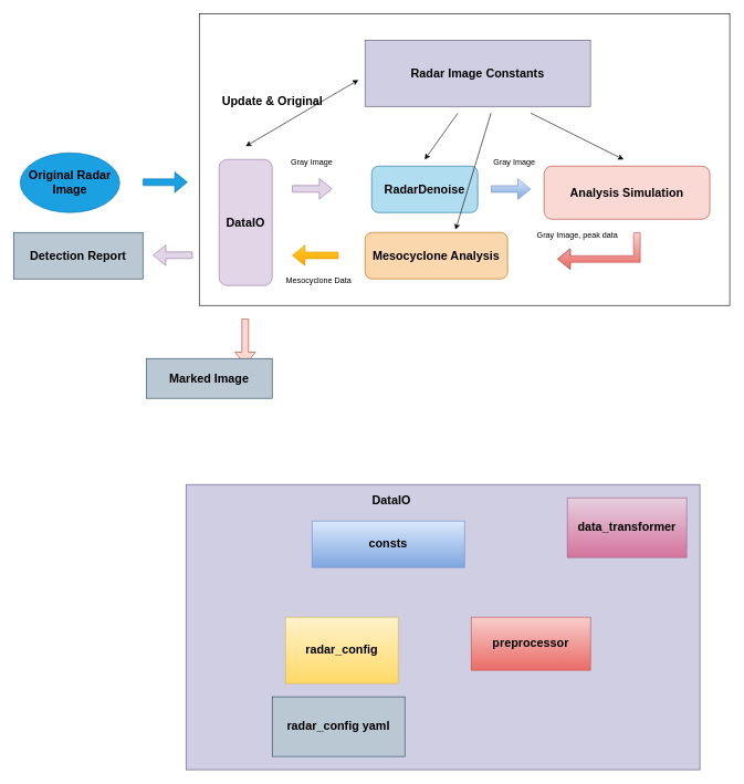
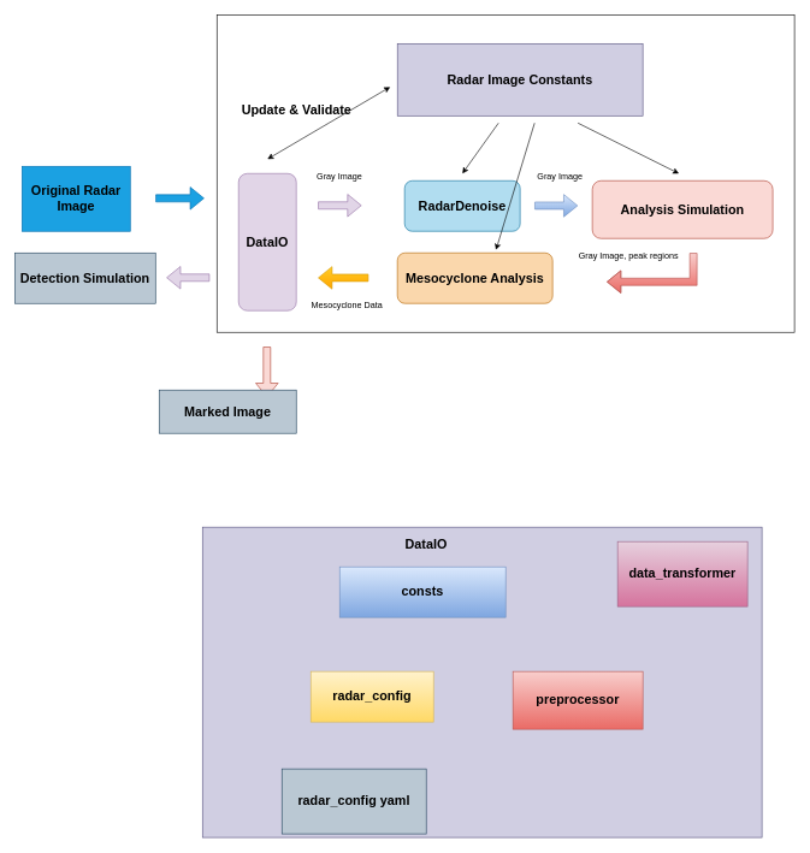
  <mxCell id="0" />
  <mxCell id="1" parent="0" />
  <mxCell id="2" value="" style="rounded=0;whiteSpace=wrap;html=1;" parent="1" vertex="1"><mxGeometry x="300" y="20" width="800" height="440" as="geometry" /></mxCell>
  <mxCell id="3" value="&lt;b&gt;&lt;font style=&quot;font-size: 18px; color: rgb(0, 0, 0);&quot;&gt;RadarDenoise&lt;/font&gt;&lt;/b&gt;" style="rounded=1;whiteSpace=wrap;html=1;fillColor=#b1ddf0;strokeColor=#10739e;" parent="1" vertex="1"><mxGeometry x="560" y="250" width="160" height="70" as="geometry" /></mxCell>
- <mxCell id="4" value="&lt;b&gt;&lt;font style=&quot;font-size: 18px; color: rgb(0, 0, 0);&quot;&gt;Original Radar Image&lt;/font&gt;&lt;/b&gt;" style="ellipse;whiteSpace=wrap;html=1;fillColor=#1ba1e2;strokeColor=#006EAF;fontColor=#ffffff;" parent="1" vertex="1"><mxGeometry x="30" y="230" width="150" height="90" as="geometry" /></mxCell>
+ <mxCell id="4" value="&lt;b&gt;&lt;font style=&quot;font-size: 18px; color: rgb(0, 0, 0);&quot;&gt;Original Radar Image&lt;/font&gt;&lt;/b&gt;" style="rounded=0;whiteSpace=wrap;html=1;fillColor=#1ba1e2;strokeColor=#006EAF;fontColor=#ffffff;" parent="1" vertex="1"><mxGeometry x="30" y="230" width="150" height="90" as="geometry" /></mxCell>
  <mxCell id="5" value="&lt;font style=&quot;font-size: 18px; color: rgb(0, 0, 0);&quot;&gt;&lt;b&gt;Analysis Simulation&lt;/b&gt;&lt;/font&gt;" style="rounded=1;whiteSpace=wrap;html=1;fillColor=#fad9d5;strokeColor=#ae4132;" parent="1" vertex="1"><mxGeometry x="820" y="250" width="250" height="80" as="geometry" /></mxCell>
  <mxCell id="6" value="&lt;b&gt;&lt;font style=&quot;font-size: 18px; color: rgb(0, 0, 0);&quot;&gt;Mesocyclone Analysis&lt;/font&gt;&lt;/b&gt;" style="rounded=1;whiteSpace=wrap;html=1;fillColor=#fad7ac;strokeColor=#b46504;" parent="1" vertex="1"><mxGeometry x="550" y="350" width="215" height="70" as="geometry" /></mxCell>
- <mxCell id="7" value="&lt;b&gt;&lt;font style=&quot;font-size: 18px; color: rgb(0, 0, 0);&quot;&gt;Detection Report&lt;/font&gt;&lt;/b&gt;" style="rounded=0;whiteSpace=wrap;html=1;fillColor=#bac8d3;strokeColor=#23445d;" parent="1" vertex="1"><mxGeometry x="20" y="350" width="195" height="70" as="geometry" /></mxCell>
+ <mxCell id="7" value="&lt;b&gt;&lt;font style=&quot;font-size: 18px; color: rgb(0, 0, 0);&quot;&gt;Detection Simulation&lt;/font&gt;&lt;/b&gt;" style="rounded=0;whiteSpace=wrap;html=1;fillColor=#bac8d3;strokeColor=#23445d;" parent="1" vertex="1"><mxGeometry x="20" y="350" width="195" height="70" as="geometry" /></mxCell>
  <mxCell id="8" value="" style="shape=flexArrow;endArrow=classic;html=1;rounded=0;fillColor=#e1d5e7;strokeColor=#9673a6;" parent="1" edge="1"><mxGeometry width="50" height="50" relative="1" as="geometry"><mxPoint x="440" y="284.23" as="sourcePoint" /><mxPoint x="500.5" y="284.23" as="targetPoint" /></mxGeometry></mxCell>
  <mxCell id="9" value="" style="shape=flexArrow;endArrow=classic;html=1;rounded=0;fillColor=#dae8fc;gradientColor=#7ea6e0;strokeColor=#6c8ebf;" parent="1" edge="1"><mxGeometry width="50" height="50" relative="1" as="geometry"><mxPoint x="740" y="284.5" as="sourcePoint" /><mxPoint x="800" y="284.5" as="targetPoint" /></mxGeometry></mxCell>
  <mxCell id="10" value="" style="shape=flexArrow;endArrow=classic;html=1;rounded=0;fillColor=#f8cecc;gradientColor=#ea6b66;strokeColor=#b85450;" parent="1" edge="1"><mxGeometry width="50" height="50" relative="1" as="geometry"><mxPoint x="960" y="350" as="sourcePoint" /><mxPoint x="840" y="390" as="targetPoint" /><Array as="points"><mxPoint x="960" y="390" /></Array></mxGeometry></mxCell>
  <mxCell id="11" value="" style="shape=flexArrow;endArrow=classic;html=1;rounded=0;fillColor=#ffcd28;gradientColor=#ffa500;strokeColor=#d79b00;" parent="1" edge="1"><mxGeometry width="50" height="50" relative="1" as="geometry"><mxPoint x="510" y="384.5" as="sourcePoint" /><mxPoint x="440" y="384.5" as="targetPoint" /></mxGeometry></mxCell>
  <mxCell id="12" value="" style="shape=flexArrow;endArrow=classic;html=1;rounded=0;fillColor=#1ba1e2;strokeColor=#006EAF;" parent="1" edge="1"><mxGeometry width="50" height="50" relative="1" as="geometry"><mxPoint x="215" y="274.29" as="sourcePoint" /><mxPoint x="282.5" y="274.29" as="targetPoint" /></mxGeometry></mxCell>
  <mxCell id="13" value="&lt;font style=&quot;font-size: 18px; color: rgb(0, 0, 0);&quot;&gt;&lt;b style=&quot;&quot;&gt;DataIO&lt;/b&gt;&lt;/font&gt;" style="rounded=1;whiteSpace=wrap;html=1;fillColor=#e1d5e7;strokeColor=#9673a6;" parent="1" vertex="1"><mxGeometry x="330" y="240" width="80" height="190" as="geometry" /></mxCell>
  <mxCell id="14" value="" style="shape=flexArrow;endArrow=classic;html=1;rounded=0;fillColor=#e1d5e7;strokeColor=#9673a6;" parent="1" edge="1"><mxGeometry width="50" height="50" relative="1" as="geometry"><mxPoint x="290" y="384.29" as="sourcePoint" /><mxPoint x="230" y="384.29" as="targetPoint" /></mxGeometry></mxCell>
  <mxCell id="15" value="Gray Image" style="text;html=1;align=center;verticalAlign=middle;whiteSpace=wrap;rounded=0;" parent="1" vertex="1"><mxGeometry x="420" y="230" width="100" height="30" as="geometry" /></mxCell>
  <mxCell id="16" value="Gray Image" style="text;html=1;align=center;verticalAlign=middle;resizable=0;points=[];autosize=1;strokeColor=none;fillColor=none;" parent="1" vertex="1"><mxGeometry x="730" y="230" width="90" height="30" as="geometry" /></mxCell>
- <mxCell id="17" value="Gray Image, peak data" style="text;html=1;align=center;verticalAlign=middle;resizable=0;points=[];autosize=1;strokeColor=none;fillColor=none;" parent="1" vertex="1"><mxGeometry x="790" y="340" width="160" height="30" as="geometry" /></mxCell>
+ <mxCell id="17" value="Gray Image, peak regions" style="text;html=1;align=center;verticalAlign=middle;resizable=0;points=[];autosize=1;strokeColor=none;fillColor=none;" parent="1" vertex="1"><mxGeometry x="790" y="340" width="160" height="30" as="geometry" /></mxCell>
  <mxCell id="18" value="Mesocyclone Data" style="text;html=1;align=center;verticalAlign=middle;resizable=0;points=[];autosize=1;strokeColor=none;fillColor=none;" parent="1" vertex="1"><mxGeometry x="420" y="408" width="120" height="30" as="geometry" /></mxCell>
  <mxCell id="19" value="" style="shape=flexArrow;endArrow=classic;html=1;rounded=0;fillColor=#fad9d5;strokeColor=#ae4132;" parent="1" edge="1"><mxGeometry width="50" height="50" relative="1" as="geometry"><mxPoint x="369.29" y="480" as="sourcePoint" /><mxPoint x="369.29" y="550" as="targetPoint" /></mxGeometry></mxCell>
  <mxCell id="20" value="&lt;b&gt;&lt;font style=&quot;font-size: 18px; color: rgb(0, 0, 0);&quot;&gt;Marked Image&lt;/font&gt;&lt;/b&gt;" style="rounded=0;whiteSpace=wrap;html=1;fillColor=#bac8d3;strokeColor=#23445d;" parent="1" vertex="1"><mxGeometry x="220" y="540" width="190" height="60" as="geometry" /></mxCell>
  <mxCell id="21" value="&lt;b&gt;&lt;font style=&quot;font-size: 18px; color: rgb(0, 0, 0);&quot;&gt;Radar Image Constants&lt;/font&gt;&lt;/b&gt;" style="rounded=0;whiteSpace=wrap;html=1;fillColor=#d0cee2;strokeColor=#56517e;" parent="1" vertex="1"><mxGeometry x="550" y="60" width="340" height="100" as="geometry" /></mxCell>
  <mxCell id="22" value="" style="endArrow=classic;startArrow=classic;html=1;rounded=0;" parent="1" edge="1"><mxGeometry width="50" height="50" relative="1" as="geometry"><mxPoint x="370" y="220" as="sourcePoint" /><mxPoint x="540" y="120" as="targetPoint" /></mxGeometry></mxCell>
- <mxCell id="23" value="&lt;b&gt;&lt;font style=&quot;font-size: 18px;&quot;&gt;Update &amp;amp; Original&lt;/font&gt;&lt;/b&gt;" style="text;html=1;align=center;verticalAlign=middle;resizable=0;points=[];autosize=1;strokeColor=none;fillColor=none;" parent="1" vertex="1"><mxGeometry x="320" y="133" width="180" height="40" as="geometry" /></mxCell>
+ <mxCell id="23" value="&lt;b&gt;&lt;font style=&quot;font-size: 18px;&quot;&gt;Update &amp;amp; Validate&lt;/font&gt;&lt;/b&gt;" style="text;html=1;align=center;verticalAlign=middle;resizable=0;points=[];autosize=1;strokeColor=none;fillColor=none;" parent="1" vertex="1"><mxGeometry x="320" y="133" width="180" height="40" as="geometry" /></mxCell>
  <mxCell id="24" value="" style="endArrow=classic;html=1;rounded=0;" parent="1" edge="1"><mxGeometry width="50" height="50" relative="1" as="geometry"><mxPoint x="690" y="170" as="sourcePoint" /><mxPoint x="640" y="240" as="targetPoint" /></mxGeometry></mxCell>
  <mxCell id="25" value="" style="endArrow=classic;html=1;rounded=0;" parent="1" edge="1"><mxGeometry width="50" height="50" relative="1" as="geometry"><mxPoint x="800" y="170" as="sourcePoint" /><mxPoint x="940" y="240" as="targetPoint" /></mxGeometry></mxCell>
  <mxCell id="26" value="" style="endArrow=classic;html=1;rounded=0;entryX=0.635;entryY=-0.059;entryDx=0;entryDy=0;entryPerimeter=0;" parent="1" target="6" edge="1"><mxGeometry width="50" height="50" relative="1" as="geometry"><mxPoint x="740" y="170" as="sourcePoint" /><mxPoint x="620" y="420" as="targetPoint" /></mxGeometry></mxCell>
  <mxCell id="27" value="" style="rounded=0;whiteSpace=wrap;html=1;fillColor=#d0cee2;strokeColor=#56517e;" vertex="1" parent="1"><mxGeometry x="280" y="730" width="775" height="430" as="geometry" /></mxCell>
  <mxCell id="28" value="&lt;font style=&quot;font-size: 18px; color: rgb(0, 0, 0);&quot;&gt;&lt;b&gt;DataIO&lt;/b&gt;&lt;/font&gt;" style="text;html=1;align=center;verticalAlign=middle;whiteSpace=wrap;rounded=0;" vertex="1" parent="1"><mxGeometry x="560" y="740" width="60" height="30" as="geometry" /></mxCell>
  <mxCell id="29" value="&lt;b&gt;&lt;font style=&quot;font-size: 18px; color: rgb(0, 0, 0);&quot;&gt;consts&lt;/font&gt;&lt;/b&gt;" style="rounded=0;whiteSpace=wrap;html=1;fillColor=#dae8fc;strokeColor=#6c8ebf;gradientColor=#7ea6e0;" vertex="1" parent="1"><mxGeometry x="470" y="785" width="230" height="70" as="geometry" /></mxCell>
- <mxCell id="30" value="&lt;font style=&quot;font-size: 18px; color: rgb(0, 0, 0);&quot;&gt;&lt;b&gt;radar_config&lt;/b&gt;&lt;/font&gt;" style="rounded=0;whiteSpace=wrap;html=1;fillColor=#fff2cc;strokeColor=#d6b656;gradientColor=#ffd966;" vertex="1" parent="1"><mxGeometry x="430" y="930" width="170" height="100" as="geometry" /></mxCell>
+ <mxCell id="30" value="&lt;font style=&quot;font-size: 18px; color: rgb(0, 0, 0);&quot;&gt;&lt;b&gt;radar_config&lt;/b&gt;&lt;/font&gt;" style="rounded=0;whiteSpace=wrap;html=1;fillColor=#fff2cc;strokeColor=#d6b656;gradientColor=#ffd966;" vertex="1" parent="1"><mxGeometry x="430" y="930" width="170" height="70" as="geometry" /></mxCell>
  <mxCell id="31" value="&lt;b&gt;&lt;font style=&quot;font-size: 18px; color: rgb(0, 0, 0);&quot;&gt;data_transformer&lt;/font&gt;&lt;/b&gt;" style="rounded=0;whiteSpace=wrap;html=1;fillColor=#e6d0de;strokeColor=#996185;gradientColor=#d5739d;" vertex="1" parent="1"><mxGeometry x="855" y="750" width="180" height="90" as="geometry" /></mxCell>
  <mxCell id="32" value="&lt;b&gt;&lt;font style=&quot;font-size: 18px; color: rgb(0, 0, 0);&quot;&gt;preprocessor&lt;/font&gt;&lt;/b&gt;" style="rounded=0;whiteSpace=wrap;html=1;fillColor=#f8cecc;strokeColor=#b85450;gradientColor=#ea6b66;" vertex="1" parent="1"><mxGeometry x="710" y="930" width="180" height="80" as="geometry" /></mxCell>
- <mxCell id="33" value="&lt;b&gt;&lt;font style=&quot;font-size: 18px; color: rgb(0, 0, 0);&quot;&gt;radar_config yaml&lt;/font&gt;&lt;/b&gt;" style="rounded=0;whiteSpace=wrap;html=1;fillColor=#bac8d3;strokeColor=#23445d;" vertex="1" parent="1"><mxGeometry x="410" y="1050" width="200" height="90" as="geometry" /></mxCell>
+ <mxCell id="33" value="&lt;b&gt;&lt;font style=&quot;font-size: 18px; color: rgb(0, 0, 0);&quot;&gt;radar_config yaml&lt;/font&gt;&lt;/b&gt;" style="rounded=0;whiteSpace=wrap;html=1;fillColor=#bac8d3;strokeColor=#23445d;" vertex="1" parent="1"><mxGeometry x="390" y="1065" width="200" height="90" as="geometry" /></mxCell>
